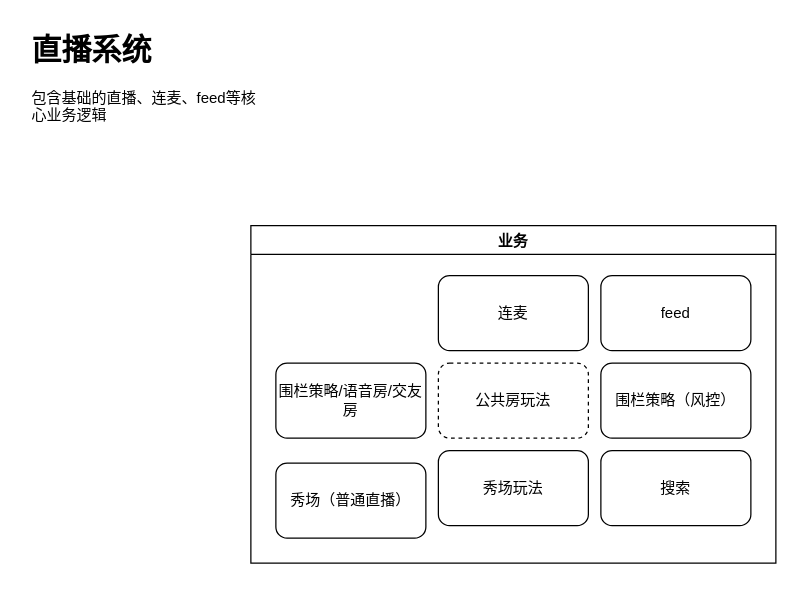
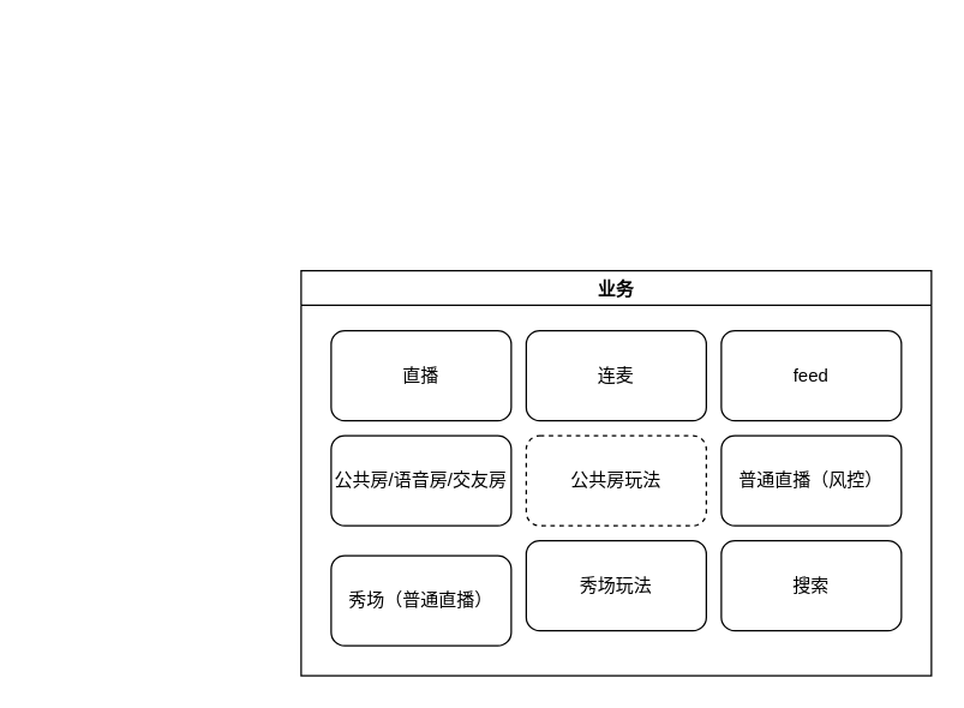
  <mxCell id="0" />
  <mxCell id="1" parent="0" />
- <mxCell id="2" value="&lt;h1&gt;直播系统&lt;/h1&gt;&lt;p&gt;包含基础的直播、连麦、feed等核心业务逻辑&lt;/p&gt;" style="text;html=1;strokeColor=none;fillColor=none;spacing=5;spacingTop=-20;whiteSpace=wrap;overflow=hidden;rounded=0;" parent="1" vertex="1"><mxGeometry x="20" y="20" width="190" height="90" as="geometry" /></mxCell>
  <mxCell id="3" value="业务" style="swimlane;" vertex="1" parent="1"><mxGeometry x="200" y="180" width="420" height="270" as="geometry" /></mxCell>
+ <mxCell id="4" value="直播" style="rounded=1;whiteSpace=wrap;html=1;" vertex="1" parent="3"><mxGeometry x="20" y="40" width="120" height="60" as="geometry" /></mxCell>
  <mxCell id="5" value="连麦" style="rounded=1;whiteSpace=wrap;html=1;" vertex="1" parent="3"><mxGeometry x="150" y="40" width="120" height="60" as="geometry" /></mxCell>
  <mxCell id="6" value="feed" style="rounded=1;whiteSpace=wrap;html=1;" vertex="1" parent="3"><mxGeometry x="280" y="40" width="120" height="60" as="geometry" /></mxCell>
- <mxCell id="7" value="围栏策略/语音房/交友房" style="rounded=1;whiteSpace=wrap;html=1;" vertex="1" parent="3"><mxGeometry x="20" y="110" width="120" height="60" as="geometry" /></mxCell>
+ <mxCell id="7" value="公共房/语音房/交友房" style="rounded=1;whiteSpace=wrap;html=1;" vertex="1" parent="3"><mxGeometry x="20" y="110" width="120" height="60" as="geometry" /></mxCell>
  <mxCell id="8" value="公共房玩法" style="rounded=1;whiteSpace=wrap;html=1;dashed=1;" vertex="1" parent="3"><mxGeometry x="150" y="110" width="120" height="60" as="geometry" /></mxCell>
  <mxCell id="9" value="秀场（普通直播）" style="rounded=1;whiteSpace=wrap;html=1;" vertex="1" parent="3"><mxGeometry x="20" y="190" width="120" height="60" as="geometry" /></mxCell>
  <mxCell id="10" value="秀场玩法" style="rounded=1;whiteSpace=wrap;html=1;" vertex="1" parent="3"><mxGeometry x="150" y="180" width="120" height="60" as="geometry" /></mxCell>
- <mxCell id="11" value="围栏策略（风控）" style="rounded=1;whiteSpace=wrap;html=1;" vertex="1" parent="3"><mxGeometry x="280" y="110" width="120" height="60" as="geometry" /></mxCell>
+ <mxCell id="11" value="普通直播（风控）" style="rounded=1;whiteSpace=wrap;html=1;" vertex="1" parent="3"><mxGeometry x="280" y="110" width="120" height="60" as="geometry" /></mxCell>
  <mxCell id="12" value="搜索" style="rounded=1;whiteSpace=wrap;html=1;" vertex="1" parent="3"><mxGeometry x="280" y="180" width="120" height="60" as="geometry" /></mxCell>
